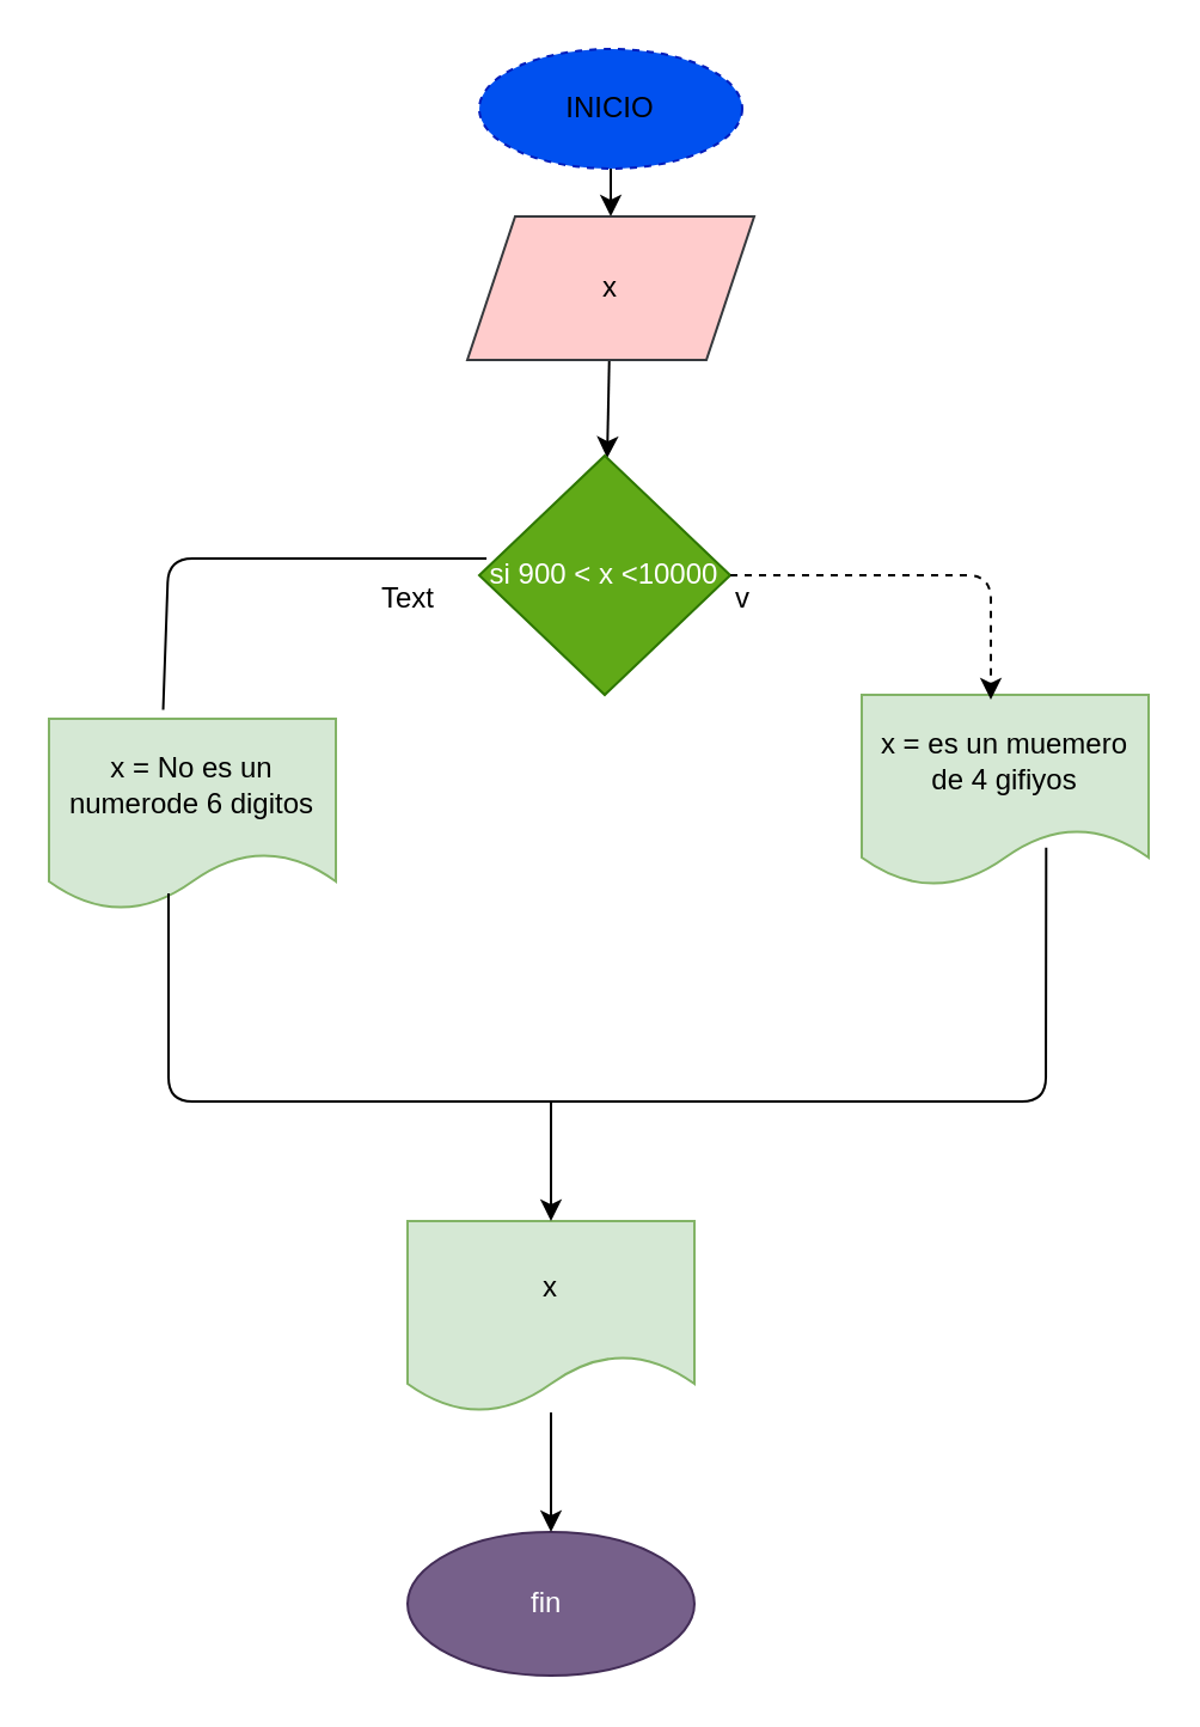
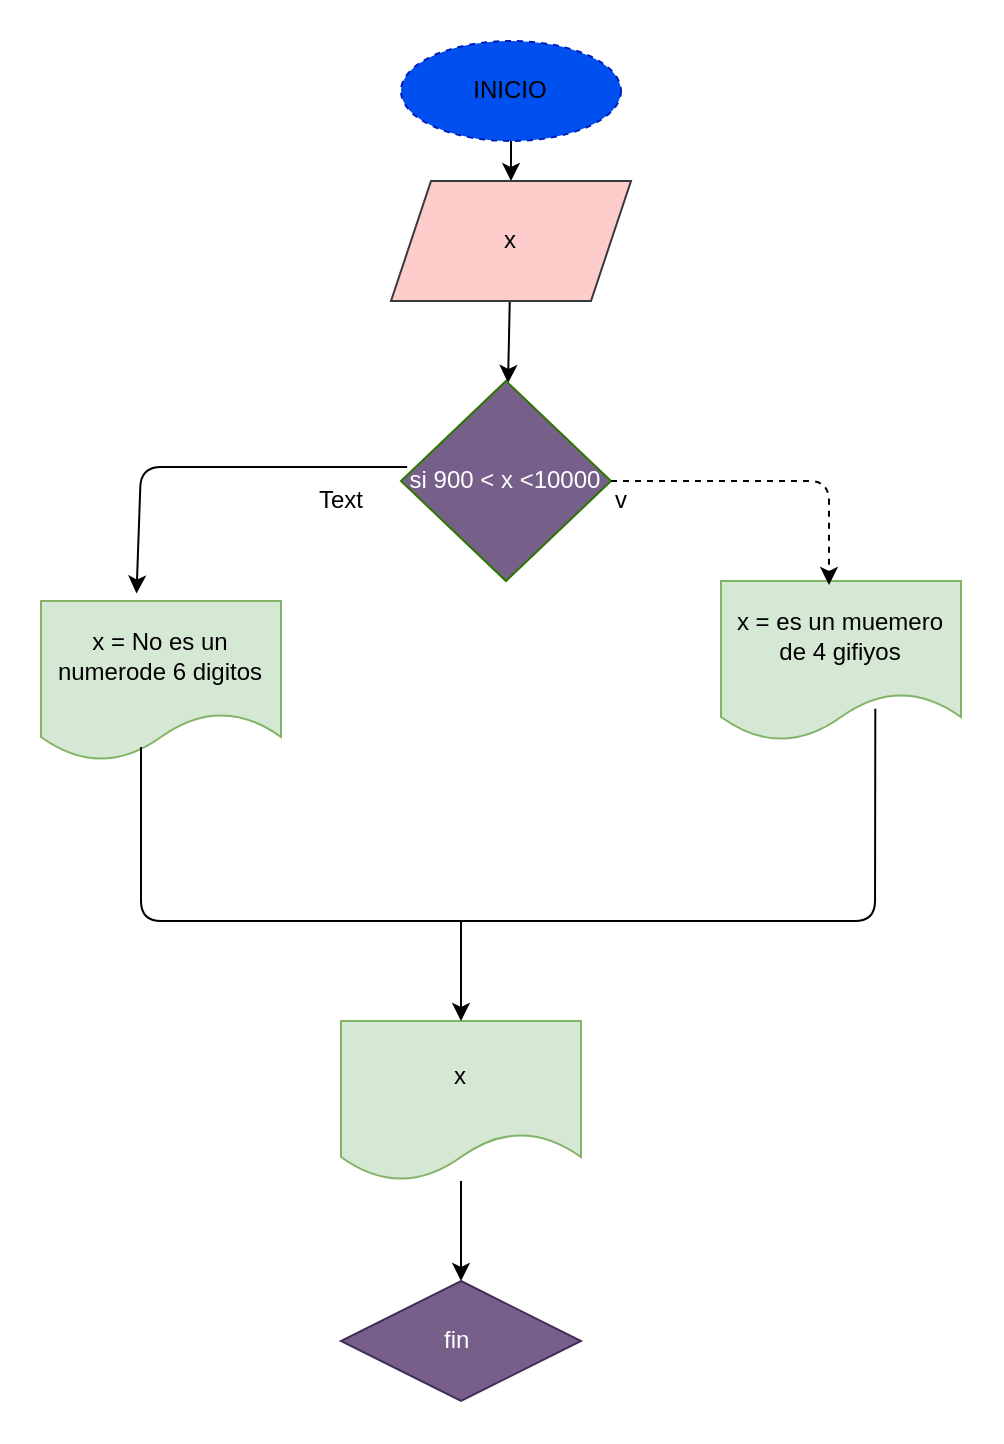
  <mxCell id="0" />
  <mxCell id="1" parent="0" />
  <mxCell id="2" value="" style="edgeStyle=none;html=1;fontColor=#000000;" parent="1" source="3" target="5" edge="1"><mxGeometry relative="1" as="geometry" /></mxCell>
  <mxCell id="3" value="&lt;font color=&quot;#000000&quot;&gt;INICIO&lt;/font&gt;" style="ellipse;whiteSpace=wrap;html=1;fillColor=#0050ef;strokeColor=#001DBC;fontColor=#ffffff;dashed=1;" parent="1" vertex="1"><mxGeometry x="200" y="20" width="110" height="50" as="geometry" /></mxCell>
  <mxCell id="4" value="" style="edgeStyle=none;html=1;" parent="1" source="5" target="8" edge="1"><mxGeometry relative="1" as="geometry" /></mxCell>
  <mxCell id="5" value="&lt;font color=&quot;#000000&quot;&gt;x&lt;/font&gt;" style="shape=parallelogram;perimeter=parallelogramPerimeter;whiteSpace=wrap;html=1;fixedSize=1;fillColor=#ffcccc;strokeColor=#36393d;" parent="1" vertex="1"><mxGeometry x="195" y="90" width="120" height="60" as="geometry" /></mxCell>
  <mxCell id="6" value="&lt;font color=&quot;#000000&quot;&gt;x = es un muemero de 4 gifiyos&lt;/font&gt;" style="shape=document;whiteSpace=wrap;html=1;boundedLbl=1;fillColor=#d5e8d4;strokeColor=#82b366;" parent="1" vertex="1"><mxGeometry x="360" y="290" width="120" height="80" as="geometry" /></mxCell>
- <mxCell id="7" value="fin&amp;nbsp;" style="ellipse;whiteSpace=wrap;html=1;fillColor=#76608a;strokeColor=#432D57;fontColor=#ffffff;" parent="1" vertex="1"><mxGeometry x="170" y="640" width="120" height="60" as="geometry" /></mxCell>
- <mxCell id="8" value="si 900 &amp;lt; x &amp;lt;10000" style="rhombus;whiteSpace=wrap;html=1;fillColor=#60a917;strokeColor=#2D7600;fontColor=#ffffff;" parent="1" vertex="1"><mxGeometry x="200" y="190" width="105" height="100" as="geometry" /></mxCell>
+ <mxCell id="7" value="fin&amp;nbsp;" style="rhombus;whiteSpace=wrap;html=1;fillColor=#76608a;strokeColor=#432D57;fontColor=#ffffff;" parent="1" vertex="1"><mxGeometry x="170" y="640" width="120" height="60" as="geometry" /></mxCell>
+ <mxCell id="8" value="si 900 &amp;lt; x &amp;lt;10000" style="rhombus;whiteSpace=wrap;html=1;fillColor=#76608a;strokeColor=#2D7600;fontColor=#ffffff;" parent="1" vertex="1"><mxGeometry x="200" y="190" width="105" height="100" as="geometry" /></mxCell>
  <mxCell id="9" value="" style="endArrow=classic;html=1;exitX=1;exitY=0.5;exitDx=0;exitDy=0;entryX=0.45;entryY=0.025;entryDx=0;entryDy=0;entryPerimeter=0;dashed=1;" parent="1" source="8" target="6" edge="1"><mxGeometry width="50" height="50" relative="1" as="geometry"><mxPoint x="230" y="350" as="sourcePoint" /><mxPoint x="280" y="300" as="targetPoint" /><Array as="points"><mxPoint x="414" y="240" /></Array></mxGeometry></mxCell>
  <mxCell id="10" value="&lt;font color=&quot;#000000&quot;&gt;x = No es un numerode 6 digitos&lt;/font&gt;" style="shape=document;whiteSpace=wrap;html=1;boundedLbl=1;fillColor=#d5e8d4;strokeColor=#82b366;" parent="1" vertex="1"><mxGeometry x="20" y="300" width="120" height="80" as="geometry" /></mxCell>
- <mxCell id="11" value="" style="endArrow=none;html=1;exitX=0.029;exitY=0.43;exitDx=0;exitDy=0;exitPerimeter=0;entryX=0.398;entryY=-0.047;entryDx=0;entryDy=0;entryPerimeter=0;" parent="1" source="8" target="10" edge="1"><mxGeometry width="50" height="50" relative="1" as="geometry"><mxPoint x="210" y="360" as="sourcePoint" /><mxPoint x="140" y="280" as="targetPoint" /><Array as="points"><mxPoint x="70" y="233" /></Array></mxGeometry></mxCell>
+ <mxCell id="11" value="" style="endArrow=classic;html=1;exitX=0.029;exitY=0.43;exitDx=0;exitDy=0;exitPerimeter=0;entryX=0.398;entryY=-0.047;entryDx=0;entryDy=0;entryPerimeter=0;" parent="1" source="8" target="10" edge="1"><mxGeometry width="50" height="50" relative="1" as="geometry"><mxPoint x="210" y="360" as="sourcePoint" /><mxPoint x="140" y="280" as="targetPoint" /><Array as="points"><mxPoint x="70" y="233" /></Array></mxGeometry></mxCell>
  <mxCell id="12" value="v" style="text;html=1;align=center;verticalAlign=middle;resizable=0;points=[];autosize=1;strokeColor=none;fillColor=none;" parent="1" vertex="1"><mxGeometry x="300" y="240" width="20" height="20" as="geometry" /></mxCell>
  <mxCell id="13" value="" style="edgeStyle=none;html=1;" parent="1" source="14" target="7" edge="1"><mxGeometry relative="1" as="geometry" /></mxCell>
  <mxCell id="14" value="&lt;font color=&quot;#000000&quot;&gt;x&lt;/font&gt;" style="shape=document;whiteSpace=wrap;html=1;boundedLbl=1;fillColor=#d5e8d4;strokeColor=#82b366;" parent="1" vertex="1"><mxGeometry x="170" y="510" width="120" height="80" as="geometry" /></mxCell>
  <mxCell id="15" value="" style="endArrow=none;html=1;exitX=0.643;exitY=0.799;exitDx=0;exitDy=0;exitPerimeter=0;" parent="1" source="6" edge="1"><mxGeometry width="50" height="50" relative="1" as="geometry"><mxPoint x="190" y="490" as="sourcePoint" /><mxPoint x="70" y="373" as="targetPoint" /><Array as="points"><mxPoint x="437" y="460" /><mxPoint x="70" y="460" /></Array></mxGeometry></mxCell>
  <mxCell id="16" value="" style="endArrow=classic;html=1;entryX=0.5;entryY=0;entryDx=0;entryDy=0;" parent="1" target="14" edge="1"><mxGeometry width="50" height="50" relative="1" as="geometry"><mxPoint x="230" y="460" as="sourcePoint" /><mxPoint x="240" y="550" as="targetPoint" /></mxGeometry></mxCell>
  <mxCell id="17" value="Text" style="text;html=1;align=center;verticalAlign=middle;resizable=0;points=[];autosize=1;strokeColor=none;fillColor=none;" parent="1" vertex="1"><mxGeometry x="150" y="240" width="40" height="20" as="geometry" /></mxCell>
